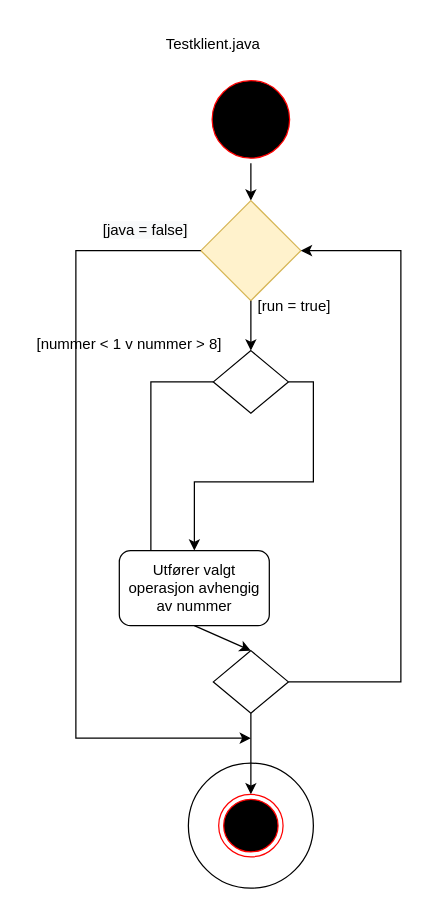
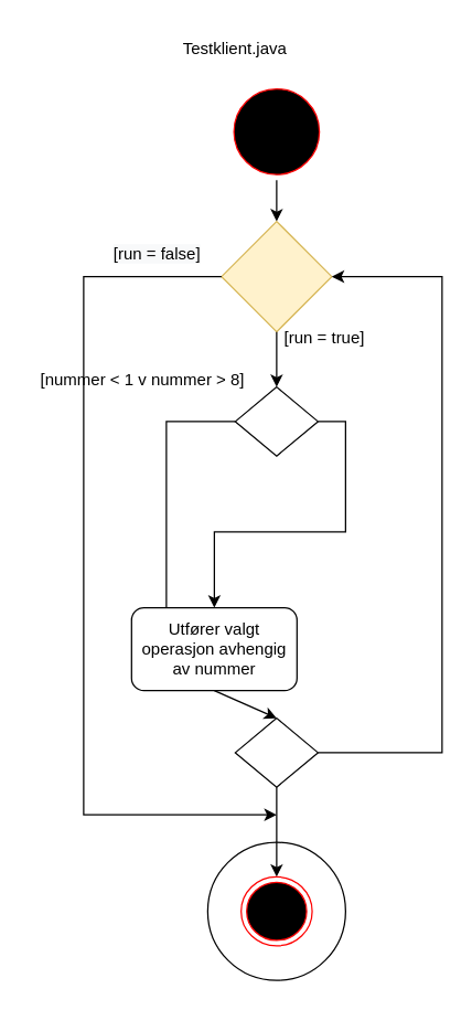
  <mxCell id="0" />
  <mxCell id="1" parent="0" />
  <mxCell id="2" value="" style="ellipse;whiteSpace=wrap;html=1;aspect=fixed;" vertex="1" parent="1"><mxGeometry x="150" y="610" width="100" height="100" as="geometry" /></mxCell>
  <mxCell id="3" value="" style="ellipse;html=1;shape=startState;fillColor=#000000;strokeColor=#ff0000;" parent="1" vertex="1"><mxGeometry x="165" y="60" width="70" height="70" as="geometry" /></mxCell>
  <mxCell id="4" value="Testklient.java" style="text;html=1;strokeColor=none;fillColor=none;align=center;verticalAlign=middle;whiteSpace=wrap;rounded=0;" parent="1" vertex="1"><mxGeometry x="140" y="20" width="60" height="30" as="geometry" /></mxCell>
  <mxCell id="5" value="" style="edgeStyle=orthogonalEdgeStyle;rounded=0;orthogonalLoop=1;jettySize=auto;html=1;entryX=0.5;entryY=0;entryDx=0;entryDy=0;" parent="1" target="6" edge="1"><mxGeometry relative="1" as="geometry"><mxPoint x="200" y="215" as="targetPoint" /><mxPoint x="200" y="130" as="sourcePoint" /></mxGeometry></mxCell>
  <mxCell id="6" value="" style="rhombus;whiteSpace=wrap;html=1;fillColor=#fff2cc;strokeColor=#d6b656;" parent="1" vertex="1"><mxGeometry x="160" y="160" width="80" height="80" as="geometry" /></mxCell>
  <mxCell id="7" value="[run = true]" style="text;html=1;strokeColor=none;fillColor=none;align=center;verticalAlign=middle;whiteSpace=wrap;rounded=0;" parent="1" vertex="1"><mxGeometry x="200" y="230" width="70" height="30" as="geometry" /></mxCell>
  <mxCell id="8" value="" style="endArrow=classic;html=1;rounded=0;exitX=0;exitY=0.5;exitDx=0;exitDy=0;" parent="1" source="6" edge="1"><mxGeometry width="50" height="50" relative="1" as="geometry"><mxPoint x="200" y="-50" as="sourcePoint" /><mxPoint x="200" y="590" as="targetPoint" /><Array as="points"><mxPoint x="60" y="200" /><mxPoint x="60" y="590" /></Array></mxGeometry></mxCell>
- <mxCell id="9" value="&lt;span style=&quot;color: rgb(0, 0, 0); font-family: Helvetica; font-size: 12px; font-style: normal; font-variant-ligatures: normal; font-variant-caps: normal; font-weight: 400; letter-spacing: normal; orphans: 2; text-align: center; text-indent: 0px; text-transform: none; widows: 2; word-spacing: 0px; -webkit-text-stroke-width: 0px; background-color: rgb(248, 249, 250); text-decoration-thickness: initial; text-decoration-style: initial; text-decoration-color: initial; float: none; display: inline !important;&quot;&gt;[java = false]&lt;/span&gt;" style="text;whiteSpace=wrap;html=1;" parent="1" vertex="1"><mxGeometry x="80" y="170" width="90" height="40" as="geometry" /></mxCell>
+ <mxCell id="9" value="&lt;span style=&quot;color: rgb(0, 0, 0); font-family: Helvetica; font-size: 12px; font-style: normal; font-variant-ligatures: normal; font-variant-caps: normal; font-weight: 400; letter-spacing: normal; orphans: 2; text-align: center; text-indent: 0px; text-transform: none; widows: 2; word-spacing: 0px; -webkit-text-stroke-width: 0px; background-color: rgb(248, 249, 250); text-decoration-thickness: initial; text-decoration-style: initial; text-decoration-color: initial; float: none; display: inline !important;&quot;&gt;[run = false]&lt;/span&gt;" style="text;whiteSpace=wrap;html=1;" parent="1" vertex="1"><mxGeometry x="80" y="170" width="90" height="40" as="geometry" /></mxCell>
  <mxCell id="10" value="" style="endArrow=classic;html=1;rounded=0;exitX=0.5;exitY=1;exitDx=0;exitDy=0;" parent="1" source="6" edge="1"><mxGeometry width="50" height="50" relative="1" as="geometry"><mxPoint x="200" y="50" as="sourcePoint" /><mxPoint x="200" y="280" as="targetPoint" /></mxGeometry></mxCell>
  <mxCell id="11" value="" style="edgeStyle=orthogonalEdgeStyle;rounded=0;orthogonalLoop=1;jettySize=auto;html=1;exitX=1;exitY=0.5;exitDx=0;exitDy=0;" parent="1" source="12" target="15" edge="1"><mxGeometry relative="1" as="geometry" /></mxCell>
  <mxCell id="12" value="" style="rhombus;whiteSpace=wrap;html=1;fillColor=#FFFFFF;" parent="1" vertex="1"><mxGeometry x="170" y="280" width="60" height="50" as="geometry" /></mxCell>
  <mxCell id="13" value="" style="endArrow=classic;html=1;rounded=0;exitX=0;exitY=0.5;exitDx=0;exitDy=0;" parent="1" source="12" edge="1"><mxGeometry width="50" height="50" relative="1" as="geometry"><mxPoint x="200" y="240" as="sourcePoint" /><mxPoint x="200" y="490" as="targetPoint" /><Array as="points"><mxPoint x="120" y="305" /><mxPoint x="120" y="490" /></Array></mxGeometry></mxCell>
  <mxCell id="14" value="[nummer &amp;lt; 1 v nummer &amp;gt; 8]" style="text;html=1;strokeColor=none;fillColor=none;align=center;verticalAlign=middle;whiteSpace=wrap;rounded=0;" parent="1" vertex="1"><mxGeometry x="20" y="260" width="166" height="30" as="geometry" /></mxCell>
  <mxCell id="15" value="Utfører valgt operasjon avhengig av nummer" style="rounded=1;whiteSpace=wrap;html=1;fillColor=#FFFFFF;" parent="1" vertex="1"><mxGeometry x="94.75" y="440" width="120" height="60" as="geometry" /></mxCell>
  <mxCell id="16" value="" style="endArrow=classic;html=1;rounded=0;entryX=0.5;entryY=0;entryDx=0;entryDy=0;exitX=0.5;exitY=1;exitDx=0;exitDy=0;" parent="1" target="18" edge="1" source="15"><mxGeometry width="50" height="50" relative="1" as="geometry"><mxPoint x="200" y="430" as="sourcePoint" /><mxPoint x="200" y="500" as="targetPoint" /></mxGeometry></mxCell>
  <mxCell id="17" value="" style="endArrow=classic;html=1;rounded=0;entryX=1;entryY=0.5;entryDx=0;entryDy=0;" parent="1" source="18" target="6" edge="1"><mxGeometry width="50" height="50" relative="1" as="geometry"><mxPoint x="200" y="680" as="sourcePoint" /><mxPoint x="320" y="90" as="targetPoint" /><Array as="points"><mxPoint x="320" y="545" /><mxPoint x="320" y="500" /><mxPoint x="320" y="200" /></Array></mxGeometry></mxCell>
  <mxCell id="18" value="" style="rhombus;whiteSpace=wrap;html=1;fillColor=#FFFFFF;" parent="1" vertex="1"><mxGeometry x="170" y="520" width="60" height="50" as="geometry" /></mxCell>
  <mxCell id="19" value="" style="endArrow=classic;html=1;rounded=0;exitX=0.5;exitY=1;exitDx=0;exitDy=0;entryX=0.5;entryY=0;entryDx=0;entryDy=0;" parent="1" source="18" edge="1" target="20"><mxGeometry width="50" height="50" relative="1" as="geometry"><mxPoint x="200" y="780" as="sourcePoint" /><mxPoint x="200" y="910" as="targetPoint" /></mxGeometry></mxCell>
  <mxCell id="20" value="" style="ellipse;html=1;shape=endState;fillColor=#000000;strokeColor=#ff0000;" vertex="1" parent="1"><mxGeometry x="174.25" y="635" width="51.5" height="50" as="geometry" /></mxCell>
